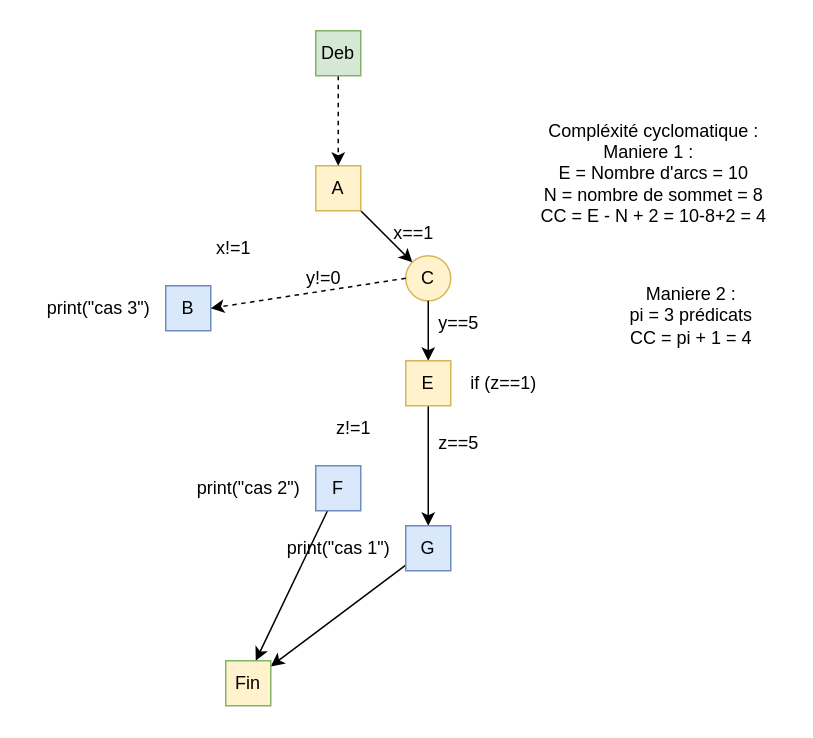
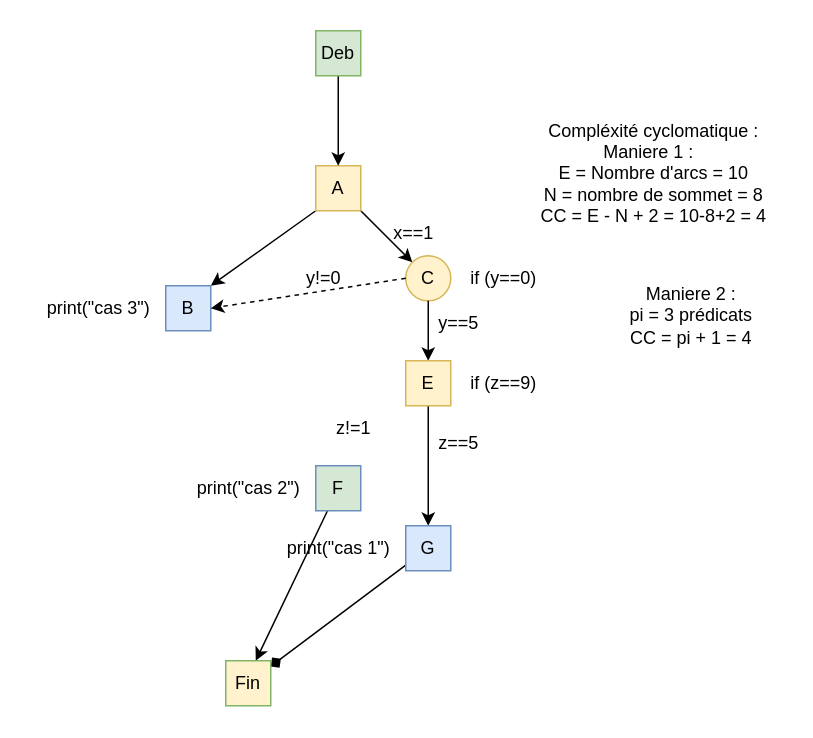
  <mxCell id="0" />
  <mxCell id="1" parent="0" />
+ <mxCell id="2" style="edgeStyle=none;html=1;exitX=0;exitY=1;exitDx=0;exitDy=0;entryX=1;entryY=0;entryDx=0;entryDy=0;" edge="1" parent="1" source="4" target="5"><mxGeometry relative="1" as="geometry" /></mxCell>
  <mxCell id="3" style="edgeStyle=none;html=1;exitX=1;exitY=1;exitDx=0;exitDy=0;entryX=0;entryY=0;entryDx=0;entryDy=0;" edge="1" parent="1" source="4" target="6"><mxGeometry relative="1" as="geometry" /></mxCell>
  <mxCell id="4" value="A" style="whiteSpace=wrap;html=1;align=center;fillColor=#fff2cc;strokeColor=#d6b656;" vertex="1" parent="1"><mxGeometry x="210" y="110" width="30" height="30" as="geometry" /></mxCell>
  <mxCell id="5" value="B" style="whiteSpace=wrap;html=1;align=center;fillColor=#dae8fc;strokeColor=#6c8ebf;" vertex="1" parent="1"><mxGeometry x="110" y="190" width="30" height="30" as="geometry" /></mxCell>
  <mxCell id="6" value="C" style="ellipse;whiteSpace=wrap;html=1;align=center;fillColor=#fff2cc;strokeColor=#d6b656;" vertex="1" parent="1"><mxGeometry x="270" y="170" width="30" height="30" as="geometry" /></mxCell>
  <mxCell id="7" value="x==1" style="text;html=1;align=center;verticalAlign=middle;resizable=0;points=[];autosize=1;strokeColor=none;fillColor=none;" vertex="1" parent="1"><mxGeometry x="250" y="140" width="50" height="30" as="geometry" /></mxCell>
- <mxCell id="8" value="x!=1" style="text;html=1;align=center;verticalAlign=middle;resizable=0;points=[];autosize=1;strokeColor=none;fillColor=none;" vertex="1" parent="1"><mxGeometry x="130" y="150" width="50" height="30" as="geometry" /></mxCell>
  <mxCell id="9" style="edgeStyle=none;html=1;exitX=0;exitY=0.5;exitDx=0;exitDy=0;entryX=1;entryY=0.5;entryDx=0;entryDy=0;dashed=1;" edge="1" parent="1" source="6" target="5"><mxGeometry relative="1" as="geometry"><mxPoint x="270" y="200" as="sourcePoint" /></mxGeometry></mxCell>
  <mxCell id="10" style="edgeStyle=none;html=1;exitX=0.5;exitY=1;exitDx=0;exitDy=0;entryX=0.5;entryY=0;entryDx=0;entryDy=0;" edge="1" parent="1" source="6" target="13"><mxGeometry relative="1" as="geometry"><mxPoint x="300" y="200" as="sourcePoint" /></mxGeometry></mxCell>
+ <mxCell id="11" value="if (y==0)" style="text;html=1;align=center;verticalAlign=middle;resizable=0;points=[];autosize=1;strokeColor=none;fillColor=none;" vertex="1" parent="1"><mxGeometry x="300" y="170" width="70" height="30" as="geometry" /></mxCell>
  <mxCell id="12" style="edgeStyle=none;html=1;exitX=0.5;exitY=1;exitDx=0;exitDy=0;" edge="1" parent="1" source="13" target="19"><mxGeometry relative="1" as="geometry" /></mxCell>
  <mxCell id="13" value="E" style="whiteSpace=wrap;html=1;align=center;fillColor=#fff2cc;strokeColor=#d6b656;" vertex="1" parent="1"><mxGeometry x="270" y="240" width="30" height="30" as="geometry" /></mxCell>
  <mxCell id="14" value="y==5" style="text;html=1;align=center;verticalAlign=middle;resizable=0;points=[];autosize=1;strokeColor=none;fillColor=none;" vertex="1" parent="1"><mxGeometry x="280" y="200" width="50" height="30" as="geometry" /></mxCell>
  <mxCell id="15" value="y!=0" style="text;html=1;align=center;verticalAlign=middle;resizable=0;points=[];autosize=1;strokeColor=none;fillColor=none;" vertex="1" parent="1"><mxGeometry x="190" y="170" width="50" height="30" as="geometry" /></mxCell>
  <mxCell id="16" style="edgeStyle=none;html=1;" edge="1" parent="1" source="17"><mxGeometry relative="1" as="geometry"><mxPoint x="170" y="440" as="targetPoint" /></mxGeometry></mxCell>
- <mxCell id="17" value="F" style="whiteSpace=wrap;html=1;align=center;fillColor=#dae8fc;strokeColor=#6c8ebf;" vertex="1" parent="1"><mxGeometry x="210" y="310" width="30" height="30" as="geometry" /></mxCell>
- <mxCell id="18" style="edgeStyle=none;html=1;" edge="1" parent="1" source="19" target="29"><mxGeometry relative="1" as="geometry" /></mxCell>
+ <mxCell id="17" value="F" style="whiteSpace=wrap;html=1;align=center;fillColor=#d5e8d4;strokeColor=#6c8ebf;" vertex="1" parent="1"><mxGeometry x="210" y="310" width="30" height="30" as="geometry" /></mxCell>
+ <mxCell id="18" style="edgeStyle=none;html=1;endArrow=diamond;" edge="1" parent="1" source="19" target="29"><mxGeometry relative="1" as="geometry" /></mxCell>
  <mxCell id="19" value="G" style="whiteSpace=wrap;html=1;align=center;fillColor=#dae8fc;strokeColor=#6c8ebf;" vertex="1" parent="1"><mxGeometry x="270" y="350" width="30" height="30" as="geometry" /></mxCell>
  <mxCell id="20" value="z==5" style="text;html=1;align=center;verticalAlign=middle;resizable=0;points=[];autosize=1;strokeColor=none;fillColor=none;" vertex="1" parent="1"><mxGeometry x="280" y="280" width="50" height="30" as="geometry" /></mxCell>
  <mxCell id="21" value="z!=1" style="text;html=1;align=center;verticalAlign=middle;resizable=0;points=[];autosize=1;strokeColor=none;fillColor=none;" vertex="1" parent="1"><mxGeometry x="210" y="270" width="50" height="30" as="geometry" /></mxCell>
- <mxCell id="22" value="if (z==1)" style="text;html=1;align=center;verticalAlign=middle;resizable=0;points=[];autosize=1;strokeColor=none;fillColor=none;" vertex="1" parent="1"><mxGeometry x="300" y="240" width="70" height="30" as="geometry" /></mxCell>
+ <mxCell id="22" value="if (z==9)" style="text;html=1;align=center;verticalAlign=middle;resizable=0;points=[];autosize=1;strokeColor=none;fillColor=none;" vertex="1" parent="1"><mxGeometry x="300" y="240" width="70" height="30" as="geometry" /></mxCell>
  <mxCell id="23" value="print(&quot;cas 3&quot;)" style="text;html=1;align=center;verticalAlign=middle;resizable=0;points=[];autosize=1;strokeColor=none;fillColor=none;" vertex="1" parent="1"><mxGeometry x="20" y="190" width="90" height="30" as="geometry" /></mxCell>
  <mxCell id="24" value="print(&quot;cas 2&quot;)" style="text;html=1;align=center;verticalAlign=middle;resizable=0;points=[];autosize=1;strokeColor=none;fillColor=none;" vertex="1" parent="1"><mxGeometry x="120" y="310" width="90" height="30" as="geometry" /></mxCell>
  <mxCell id="25" value="print(&quot;cas 1&quot;)" style="text;html=1;align=center;verticalAlign=middle;resizable=0;points=[];autosize=1;strokeColor=none;fillColor=none;" vertex="1" parent="1"><mxGeometry x="180" y="350" width="90" height="30" as="geometry" /></mxCell>
  <mxCell id="26" value="Compléxité cyclomatique :&lt;br&gt;Maniere 1 :&amp;nbsp;&amp;nbsp;&lt;br&gt;E = Nombre d'arcs = 10&lt;br&gt;N = nombre de sommet = 8&lt;br&gt;CC = E - N + 2 = 10-8+2 = 4" style="text;html=1;align=center;verticalAlign=middle;resizable=0;points=[];autosize=1;strokeColor=none;fillColor=none;" vertex="1" parent="1"><mxGeometry x="350" y="70" width="170" height="90" as="geometry" /></mxCell>
- <mxCell id="27" style="edgeStyle=none;html=1;entryX=0.5;entryY=0;entryDx=0;entryDy=0;dashed=1;" edge="1" parent="1" source="28" target="4"><mxGeometry relative="1" as="geometry" /></mxCell>
+ <mxCell id="27" style="edgeStyle=none;html=1;entryX=0.5;entryY=0;entryDx=0;entryDy=0;" edge="1" parent="1" source="28" target="4"><mxGeometry relative="1" as="geometry" /></mxCell>
  <mxCell id="28" value="Deb" style="whiteSpace=wrap;html=1;align=center;fillColor=#d5e8d4;strokeColor=#82b366;" vertex="1" parent="1"><mxGeometry x="210" y="20" width="30" height="30" as="geometry" /></mxCell>
  <mxCell id="29" value="Fin" style="whiteSpace=wrap;html=1;align=center;fillColor=#fff2cc;strokeColor=#82b366;" vertex="1" parent="1"><mxGeometry x="150" y="440" width="30" height="30" as="geometry" /></mxCell>
  <mxCell id="30" value="Maniere 2 :&lt;br&gt;pi = 3 prédicats&lt;br&gt;CC = pi + 1 = 4" style="text;html=1;align=center;verticalAlign=middle;resizable=0;points=[];autosize=1;strokeColor=none;fillColor=none;" vertex="1" parent="1"><mxGeometry x="405" y="180" width="110" height="60" as="geometry" /></mxCell>
